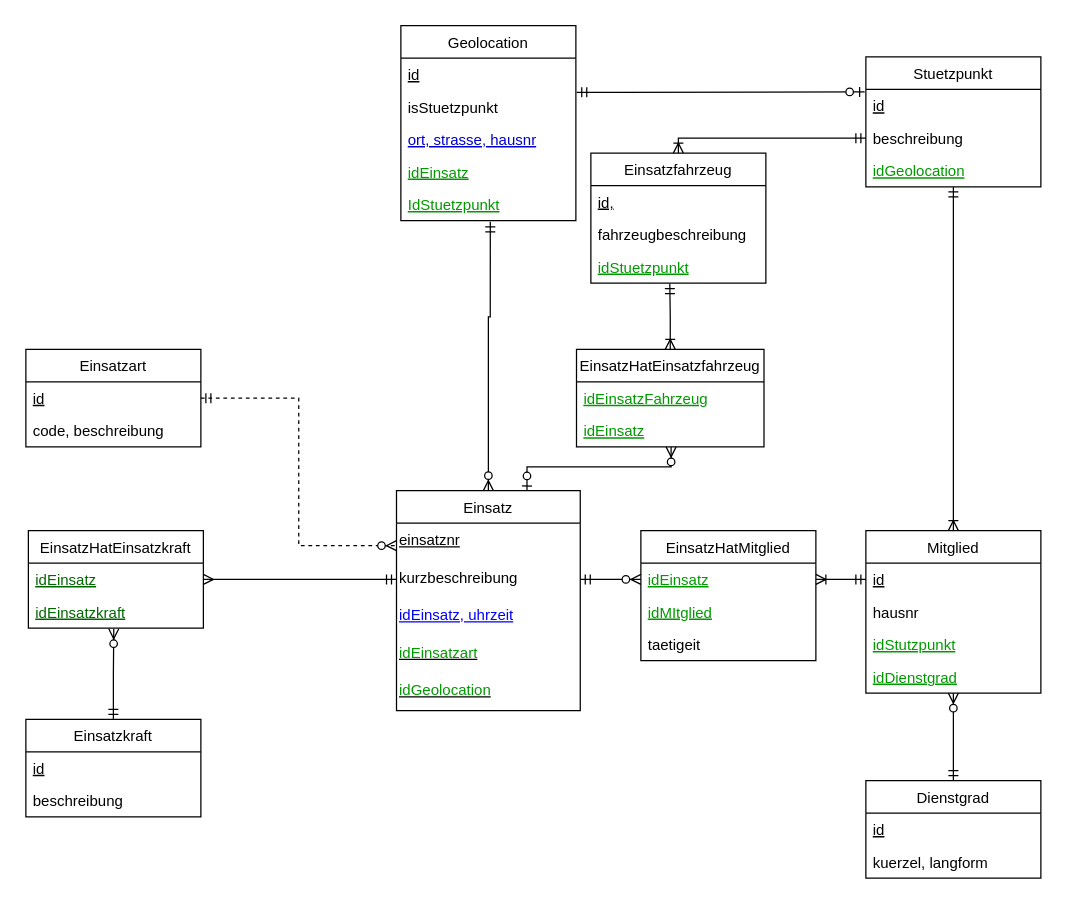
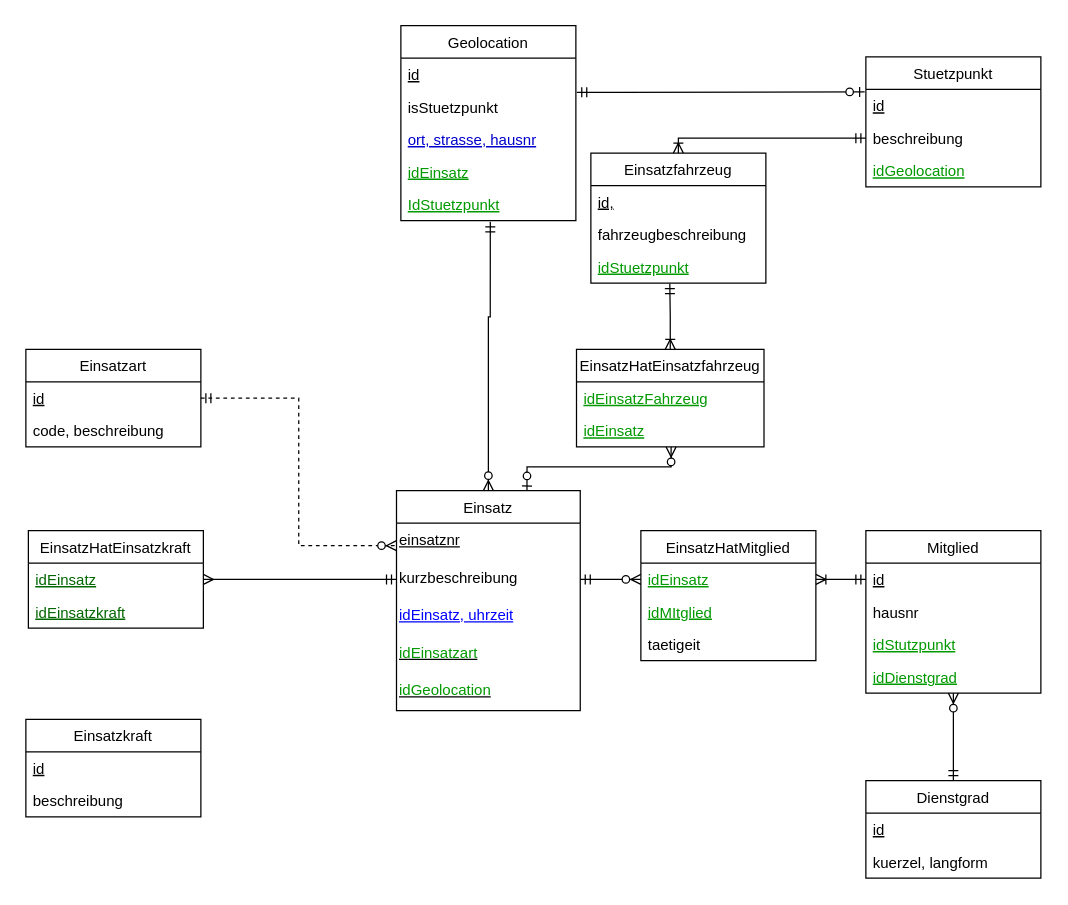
  <mxCell id="0" />
  <mxCell id="1" parent="0" />
  <mxCell id="2" style="edgeStyle=orthogonalEdgeStyle;rounded=0;orthogonalLoop=1;jettySize=auto;html=1;exitX=0.5;exitY=0;exitDx=0;exitDy=0;entryX=0;entryY=0.5;entryDx=0;entryDy=0;startArrow=ERoneToMany;startFill=0;sourcePerimeterSpacing=5;endArrow=ERmandOne;endFill=0;targetPerimeterSpacing=5;strokeColor=#000000;" parent="1" source="3" target="9" edge="1"><mxGeometry relative="1" as="geometry"><Array as="points"><mxPoint x="542" y="110" /></Array></mxGeometry></mxCell>
  <mxCell id="3" value="Einsatzfahrzeug" style="swimlane;fontStyle=0;childLayout=stackLayout;horizontal=1;startSize=26;fillColor=none;horizontalStack=0;resizeParent=1;resizeParentMax=0;resizeLast=0;collapsible=1;marginBottom=0;" parent="1" vertex="1"><mxGeometry x="472" y="122" width="140" height="104" as="geometry" /></mxCell>
  <mxCell id="4" value="id," style="text;strokeColor=none;fillColor=none;align=left;verticalAlign=top;spacingLeft=4;spacingRight=4;overflow=hidden;rotatable=0;points=[[0,0.5],[1,0.5]];portConstraint=eastwest;fontStyle=4" parent="3" vertex="1"><mxGeometry y="26" width="140" height="26" as="geometry" /></mxCell>
  <mxCell id="5" value="fahrzeugbeschreibung" style="text;strokeColor=none;fillColor=none;align=left;verticalAlign=top;spacingLeft=4;spacingRight=4;overflow=hidden;rotatable=0;points=[[0,0.5],[1,0.5]];portConstraint=eastwest;" parent="3" vertex="1"><mxGeometry y="52" width="140" height="26" as="geometry" /></mxCell>
  <mxCell id="6" value="idStuetzpunkt" style="text;strokeColor=none;fillColor=none;align=left;verticalAlign=top;spacingLeft=4;spacingRight=4;overflow=hidden;rotatable=0;points=[[0,0.5],[1,0.5]];portConstraint=eastwest;fontStyle=4;fontColor=#009900;" parent="3" vertex="1"><mxGeometry y="78" width="140" height="26" as="geometry" /></mxCell>
  <mxCell id="7" value="Stuetzpunkt" style="swimlane;fontStyle=0;childLayout=stackLayout;horizontal=1;startSize=26;fillColor=none;horizontalStack=0;resizeParent=1;resizeParentMax=0;resizeLast=0;collapsible=1;marginBottom=0;" parent="1" vertex="1"><mxGeometry x="692" y="45" width="140" height="104" as="geometry" /></mxCell>
  <mxCell id="8" value="id" style="text;strokeColor=none;fillColor=none;align=left;verticalAlign=top;spacingLeft=4;spacingRight=4;overflow=hidden;rotatable=0;points=[[0,0.5],[1,0.5]];portConstraint=eastwest;fontStyle=4" parent="7" vertex="1"><mxGeometry y="26" width="140" height="26" as="geometry" /></mxCell>
  <mxCell id="9" value="beschreibung" style="text;strokeColor=none;fillColor=none;align=left;verticalAlign=top;spacingLeft=4;spacingRight=4;overflow=hidden;rotatable=0;points=[[0,0.5],[1,0.5]];portConstraint=eastwest;" parent="7" vertex="1"><mxGeometry y="52" width="140" height="26" as="geometry" /></mxCell>
  <mxCell id="10" value="idGeolocation" style="text;strokeColor=none;fillColor=none;align=left;verticalAlign=top;spacingLeft=4;spacingRight=4;overflow=hidden;rotatable=0;points=[[0,0.5],[1,0.5]];portConstraint=eastwest;fontColor=#009900;fontStyle=4" parent="7" vertex="1"><mxGeometry y="78" width="140" height="26" as="geometry" /></mxCell>
  <mxCell id="11" value="Einsatz" style="swimlane;fontStyle=0;childLayout=stackLayout;horizontal=1;startSize=26;fillColor=none;horizontalStack=0;resizeParent=1;resizeParentMax=0;resizeLast=0;collapsible=1;marginBottom=0;" parent="1" vertex="1"><mxGeometry x="316.5" y="392" width="147" height="176" as="geometry" /></mxCell>
  <mxCell id="12" value="&lt;u&gt;einsatznr&lt;/u&gt;" style="text;html=1;" parent="11" vertex="1"><mxGeometry y="26" width="147" height="30" as="geometry" /></mxCell>
  <mxCell id="13" value="kurzbeschreibung" style="text;html=1;" parent="11" vertex="1"><mxGeometry y="56" width="147" height="30" as="geometry" /></mxCell>
  <mxCell id="14" value="&lt;font color=&quot;#0000FF&quot;&gt;&lt;u&gt;idEinsatz, uhrzeit&lt;/u&gt;&lt;/font&gt;" style="text;html=1;" parent="11" vertex="1"><mxGeometry y="86" width="147" height="30" as="geometry" /></mxCell>
  <mxCell id="15" value="&lt;u&gt;&lt;font color=&quot;#009900&quot;&gt;idEinsatzart&lt;/font&gt;&lt;/u&gt;" style="text;html=1;" parent="11" vertex="1"><mxGeometry y="116" width="147" height="30" as="geometry" /></mxCell>
  <mxCell id="16" value="&lt;u&gt;&lt;font color=&quot;#009900&quot;&gt;idGeolocation&lt;/font&gt;&lt;/u&gt;" style="text;html=1;" parent="11" vertex="1"><mxGeometry y="146" width="147" height="30" as="geometry" /></mxCell>
  <mxCell id="17" style="rounded=0;orthogonalLoop=1;jettySize=auto;html=1;entryX=-0.007;entryY=0.077;entryDx=0;entryDy=0;entryPerimeter=0;startArrow=ERmandOne;startFill=0;endArrow=ERzeroToOne;endFill=1;edgeStyle=orthogonalEdgeStyle;exitX=1.005;exitY=0.05;exitDx=0;exitDy=0;exitPerimeter=0;" parent="1" source="20" target="8" edge="1"><mxGeometry relative="1" as="geometry"><mxPoint x="532" y="73" as="sourcePoint" /><Array as="points"><mxPoint x="492" y="73" /><mxPoint x="492" y="73" /></Array></mxGeometry></mxCell>
  <mxCell id="18" value="Geolocation" style="swimlane;fontStyle=0;childLayout=stackLayout;horizontal=1;startSize=26;fillColor=none;horizontalStack=0;resizeParent=1;resizeParentMax=0;resizeLast=0;collapsible=1;marginBottom=0;" parent="1" vertex="1"><mxGeometry x="320" y="20" width="140" height="156" as="geometry" /></mxCell>
  <mxCell id="19" value="id&#10;" style="text;strokeColor=none;fillColor=none;align=left;verticalAlign=top;spacingLeft=4;spacingRight=4;overflow=hidden;rotatable=0;points=[[0,0.5],[1,0.5]];portConstraint=eastwest;fontStyle=4" parent="18" vertex="1"><mxGeometry y="26" width="140" height="26" as="geometry" /></mxCell>
  <mxCell id="20" value="isStuetzpunkt" style="text;strokeColor=none;fillColor=none;align=left;verticalAlign=top;spacingLeft=4;spacingRight=4;overflow=hidden;rotatable=0;points=[[0,0.5],[1,0.5]];portConstraint=eastwest;fontStyle=0" parent="18" vertex="1"><mxGeometry y="52" width="140" height="26" as="geometry" /></mxCell>
  <mxCell id="21" value="ort, strasse, hausnr" style="text;strokeColor=none;fillColor=none;align=left;verticalAlign=top;spacingLeft=4;spacingRight=4;overflow=hidden;rotatable=0;points=[[0,0.5],[1,0.5]];portConstraint=eastwest;fontColor=#0000CC;fontStyle=4" parent="18" vertex="1"><mxGeometry y="78" width="140" height="26" as="geometry" /></mxCell>
  <mxCell id="22" value="idEinsatz" style="text;strokeColor=none;fillColor=none;align=left;verticalAlign=top;spacingLeft=4;spacingRight=4;overflow=hidden;rotatable=0;points=[[0,0.5],[1,0.5]];portConstraint=eastwest;fontColor=#009900;fontStyle=4" parent="18" vertex="1"><mxGeometry y="104" width="140" height="26" as="geometry" /></mxCell>
  <mxCell id="23" value="IdStuetzpunkt" style="text;strokeColor=none;fillColor=none;align=left;verticalAlign=top;spacingLeft=4;spacingRight=4;overflow=hidden;rotatable=0;points=[[0,0.5],[1,0.5]];portConstraint=eastwest;fontColor=#009900;fontStyle=4" parent="18" vertex="1"><mxGeometry y="130" width="140" height="26" as="geometry" /></mxCell>
  <mxCell id="24" style="edgeStyle=orthogonalEdgeStyle;rounded=0;orthogonalLoop=1;jettySize=auto;html=1;entryX=0;entryY=0.25;entryDx=0;entryDy=0;startArrow=ERmandOne;startFill=0;endArrow=ERzeroToMany;endFill=1;dashed=1;" parent="1" source="25" target="11" edge="1"><mxGeometry relative="1" as="geometry" /></mxCell>
  <mxCell id="25" value="Einsatzart" style="swimlane;fontStyle=0;childLayout=stackLayout;horizontal=1;startSize=26;fillColor=none;horizontalStack=0;resizeParent=1;resizeParentMax=0;resizeLast=0;collapsible=1;marginBottom=0;" parent="1" vertex="1"><mxGeometry x="20" y="279" width="140" height="78" as="geometry" /></mxCell>
  <mxCell id="26" value="id" style="text;strokeColor=none;fillColor=none;align=left;verticalAlign=top;spacingLeft=4;spacingRight=4;overflow=hidden;rotatable=0;points=[[0,0.5],[1,0.5]];portConstraint=eastwest;fontStyle=4" parent="25" vertex="1"><mxGeometry y="26" width="140" height="26" as="geometry" /></mxCell>
  <mxCell id="27" value="code, beschreibung" style="text;strokeColor=none;fillColor=none;align=left;verticalAlign=top;spacingLeft=4;spacingRight=4;overflow=hidden;rotatable=0;points=[[0,0.5],[1,0.5]];portConstraint=eastwest;" parent="25" vertex="1"><mxGeometry y="52" width="140" height="26" as="geometry" /></mxCell>
- <mxCell id="28" style="edgeStyle=orthogonalEdgeStyle;rounded=0;orthogonalLoop=1;jettySize=auto;html=1;entryX=0.5;entryY=1;entryDx=0;entryDy=0;endArrow=ERmandOne;endFill=0;startArrow=ERoneToMany;startFill=0;" parent="1" source="29" target="7" edge="1"><mxGeometry relative="1" as="geometry" /></mxCell>
  <mxCell id="29" value="Mitglied" style="swimlane;fontStyle=0;childLayout=stackLayout;horizontal=1;startSize=26;fillColor=none;horizontalStack=0;resizeParent=1;resizeParentMax=0;resizeLast=0;collapsible=1;marginBottom=0;" parent="1" vertex="1"><mxGeometry x="692" y="424" width="140" height="130" as="geometry" /></mxCell>
  <mxCell id="30" value="id" style="text;strokeColor=none;fillColor=none;align=left;verticalAlign=top;spacingLeft=4;spacingRight=4;overflow=hidden;rotatable=0;points=[[0,0.5],[1,0.5]];portConstraint=eastwest;fontStyle=4" parent="29" vertex="1"><mxGeometry y="26" width="140" height="26" as="geometry" /></mxCell>
  <mxCell id="31" value="hausnr" style="text;strokeColor=none;fillColor=none;align=left;verticalAlign=top;spacingLeft=4;spacingRight=4;overflow=hidden;rotatable=0;points=[[0,0.5],[1,0.5]];portConstraint=eastwest;" parent="29" vertex="1"><mxGeometry y="52" width="140" height="26" as="geometry" /></mxCell>
  <mxCell id="32" value="idStutzpunkt" style="text;strokeColor=none;fillColor=none;align=left;verticalAlign=top;spacingLeft=4;spacingRight=4;overflow=hidden;rotatable=0;points=[[0,0.5],[1,0.5]];portConstraint=eastwest;fontColor=#009900;fontStyle=4" parent="29" vertex="1"><mxGeometry y="78" width="140" height="26" as="geometry" /></mxCell>
  <mxCell id="33" value="idDienstgrad" style="text;strokeColor=none;fillColor=none;align=left;verticalAlign=top;spacingLeft=4;spacingRight=4;overflow=hidden;rotatable=0;points=[[0,0.5],[1,0.5]];portConstraint=eastwest;fontColor=#009900;fontStyle=4" parent="29" vertex="1"><mxGeometry y="104" width="140" height="26" as="geometry" /></mxCell>
  <mxCell id="34" style="edgeStyle=orthogonalEdgeStyle;rounded=0;orthogonalLoop=1;jettySize=auto;html=1;entryX=0.5;entryY=1;entryDx=0;entryDy=0;startArrow=ERmandOne;startFill=0;endArrow=ERzeroToMany;endFill=1;" parent="1" source="35" target="29" edge="1"><mxGeometry relative="1" as="geometry" /></mxCell>
  <mxCell id="35" value="Dienstgrad" style="swimlane;fontStyle=0;childLayout=stackLayout;horizontal=1;startSize=26;fillColor=none;horizontalStack=0;resizeParent=1;resizeParentMax=0;resizeLast=0;collapsible=1;marginBottom=0;" parent="1" vertex="1"><mxGeometry x="692" y="624" width="140" height="78" as="geometry" /></mxCell>
  <mxCell id="36" value="id" style="text;strokeColor=none;fillColor=none;align=left;verticalAlign=top;spacingLeft=4;spacingRight=4;overflow=hidden;rotatable=0;points=[[0,0.5],[1,0.5]];portConstraint=eastwest;fontStyle=4" parent="35" vertex="1"><mxGeometry y="26" width="140" height="26" as="geometry" /></mxCell>
  <mxCell id="37" value="kuerzel, langform" style="text;strokeColor=none;fillColor=none;align=left;verticalAlign=top;spacingLeft=4;spacingRight=4;overflow=hidden;rotatable=0;points=[[0,0.5],[1,0.5]];portConstraint=eastwest;" parent="35" vertex="1"><mxGeometry y="52" width="140" height="26" as="geometry" /></mxCell>
- <mxCell id="38" style="edgeStyle=orthogonalEdgeStyle;rounded=0;orthogonalLoop=1;jettySize=auto;html=1;entryX=0.488;entryY=1.019;entryDx=0;entryDy=0;entryPerimeter=0;startArrow=ERmandOne;startFill=0;endArrow=ERzeroToMany;endFill=1;" parent="1" source="39" target="45" edge="1"><mxGeometry relative="1" as="geometry" /></mxCell>
  <mxCell id="39" value="Einsatzkraft" style="swimlane;fontStyle=0;childLayout=stackLayout;horizontal=1;startSize=26;fillColor=none;horizontalStack=0;resizeParent=1;resizeParentMax=0;resizeLast=0;collapsible=1;marginBottom=0;" parent="1" vertex="1"><mxGeometry x="20" y="575" width="140" height="78" as="geometry" /></mxCell>
  <mxCell id="40" value="id" style="text;strokeColor=none;fillColor=none;align=left;verticalAlign=top;spacingLeft=4;spacingRight=4;overflow=hidden;rotatable=0;points=[[0,0.5],[1,0.5]];portConstraint=eastwest;fontStyle=4" parent="39" vertex="1"><mxGeometry y="26" width="140" height="26" as="geometry" /></mxCell>
  <mxCell id="41" value="beschreibung" style="text;strokeColor=none;fillColor=none;align=left;verticalAlign=top;spacingLeft=4;spacingRight=4;overflow=hidden;rotatable=0;points=[[0,0.5],[1,0.5]];portConstraint=eastwest;" parent="39" vertex="1"><mxGeometry y="52" width="140" height="26" as="geometry" /></mxCell>
  <mxCell id="42" style="edgeStyle=orthogonalEdgeStyle;rounded=0;orthogonalLoop=1;jettySize=auto;html=1;entryX=0;entryY=0.5;entryDx=0;entryDy=0;startArrow=ERmany;startFill=0;endArrow=ERmandOne;endFill=0;exitX=1;exitY=0.5;exitDx=0;exitDy=0;" parent="1" source="44" target="13" edge="1"><mxGeometry relative="1" as="geometry"><Array as="points"><mxPoint x="312" y="463" /></Array><mxPoint x="329.235" y="507.235" as="targetPoint" /></mxGeometry></mxCell>
  <mxCell id="43" value="EinsatzHatEinsatzkraft" style="swimlane;fontStyle=0;childLayout=stackLayout;horizontal=1;startSize=26;fillColor=none;horizontalStack=0;resizeParent=1;resizeParentMax=0;resizeLast=0;collapsible=1;marginBottom=0;labelBackgroundColor=none;strokeColor=#000000;align=center;html=0;" parent="1" vertex="1"><mxGeometry x="22" y="424" width="140" height="78" as="geometry" /></mxCell>
  <mxCell id="44" value="idEinsatz" style="text;strokeColor=none;fillColor=none;align=left;verticalAlign=top;spacingLeft=4;spacingRight=4;overflow=hidden;rotatable=0;points=[[0,0.5],[1,0.5]];portConstraint=eastwest;fontColor=#006600;fontStyle=4" parent="43" vertex="1"><mxGeometry y="26" width="140" height="26" as="geometry" /></mxCell>
  <mxCell id="45" value="idEinsatzkraft" style="text;align=left;verticalAlign=top;spacingLeft=4;spacingRight=4;overflow=hidden;rotatable=0;points=[[0,0.5],[1,0.5]];portConstraint=eastwest;fontStyle=4;fontColor=#006600;" parent="43" vertex="1"><mxGeometry y="52" width="140" height="26" as="geometry" /></mxCell>
  <mxCell id="46" style="edgeStyle=orthogonalEdgeStyle;rounded=0;orthogonalLoop=1;jettySize=auto;html=1;entryX=0.75;entryY=0;entryDx=0;entryDy=0;startArrow=ERzeroToMany;startFill=1;endArrow=ERzeroToOne;endFill=1;" parent="1" edge="1"><mxGeometry relative="1" as="geometry"><mxPoint x="536.176" y="357" as="sourcePoint" /><mxPoint x="420.882" y="392.294" as="targetPoint" /><Array as="points"><mxPoint x="536" y="373" /><mxPoint x="421" y="373" /></Array></mxGeometry></mxCell>
  <mxCell id="47" style="edgeStyle=orthogonalEdgeStyle;rounded=0;orthogonalLoop=1;jettySize=auto;html=1;exitX=0.5;exitY=0;exitDx=0;exitDy=0;entryX=0.451;entryY=1.016;entryDx=0;entryDy=0;entryPerimeter=0;startArrow=ERoneToMany;startFill=0;endArrow=ERmandOne;endFill=0;fontColor=#009900;" parent="1" source="48" target="6" edge="1"><mxGeometry relative="1" as="geometry" /></mxCell>
  <mxCell id="48" value="EinsatzHatEinsatzfahrzeug" style="swimlane;fontStyle=0;childLayout=stackLayout;horizontal=1;startSize=26;fillColor=none;horizontalStack=0;resizeParent=1;resizeParentMax=0;resizeLast=0;collapsible=1;marginBottom=0;" parent="1" vertex="1"><mxGeometry x="460.5" y="279" width="150" height="78" as="geometry" /></mxCell>
  <mxCell id="49" value="idEinsatzFahrzeug" style="text;strokeColor=none;fillColor=none;align=left;verticalAlign=top;spacingLeft=4;spacingRight=4;overflow=hidden;rotatable=0;points=[[0,0.5],[1,0.5]];portConstraint=eastwest;fontStyle=4;fontColor=#009900;" parent="48" vertex="1"><mxGeometry y="26" width="150" height="26" as="geometry" /></mxCell>
  <mxCell id="50" value="idEinsatz" style="text;strokeColor=none;fillColor=none;align=left;verticalAlign=top;spacingLeft=4;spacingRight=4;overflow=hidden;rotatable=0;points=[[0,0.5],[1,0.5]];portConstraint=eastwest;fontColor=#009900;fontStyle=4" parent="48" vertex="1"><mxGeometry y="52" width="150" height="26" as="geometry" /></mxCell>
  <mxCell id="51" value="EinsatzHatMitglied" style="swimlane;fontStyle=0;childLayout=stackLayout;horizontal=1;startSize=26;fillColor=none;horizontalStack=0;resizeParent=1;resizeParentMax=0;resizeLast=0;collapsible=1;marginBottom=0;fontColor=#000000;" parent="1" vertex="1"><mxGeometry x="512" y="424" width="140" height="104" as="geometry" /></mxCell>
  <mxCell id="52" value="idEinsatz" style="text;strokeColor=none;fillColor=none;align=left;verticalAlign=top;spacingLeft=4;spacingRight=4;overflow=hidden;rotatable=0;points=[[0,0.5],[1,0.5]];portConstraint=eastwest;fontStyle=4;fontColor=#009900;" parent="51" vertex="1"><mxGeometry y="26" width="140" height="26" as="geometry" /></mxCell>
  <mxCell id="53" value="idMItglied" style="text;strokeColor=none;fillColor=none;align=left;verticalAlign=top;spacingLeft=4;spacingRight=4;overflow=hidden;rotatable=0;points=[[0,0.5],[1,0.5]];portConstraint=eastwest;fontStyle=4;fontColor=#009900;" parent="51" vertex="1"><mxGeometry y="52" width="140" height="26" as="geometry" /></mxCell>
  <mxCell id="54" value="taetigeit" style="text;strokeColor=none;fillColor=none;align=left;verticalAlign=top;spacingLeft=4;spacingRight=4;overflow=hidden;rotatable=0;points=[[0,0.5],[1,0.5]];portConstraint=eastwest;fontStyle=0;fontColor=#000000;" parent="51" vertex="1"><mxGeometry y="78" width="140" height="26" as="geometry" /></mxCell>
  <mxCell id="55" style="edgeStyle=orthogonalEdgeStyle;rounded=0;orthogonalLoop=1;jettySize=auto;html=1;entryX=0;entryY=0.5;entryDx=0;entryDy=0;startArrow=ERmandOne;startFill=0;endArrow=ERzeroToMany;endFill=1;fontColor=#009900;" parent="1" source="13" target="52" edge="1"><mxGeometry relative="1" as="geometry" /></mxCell>
  <mxCell id="56" style="edgeStyle=orthogonalEdgeStyle;rounded=0;orthogonalLoop=1;jettySize=auto;html=1;entryX=0;entryY=0.5;entryDx=0;entryDy=0;startArrow=ERoneToMany;startFill=0;endArrow=ERmandOne;endFill=0;fontColor=#009900;" parent="1" source="52" target="30" edge="1"><mxGeometry relative="1" as="geometry" /></mxCell>
  <mxCell id="57" style="edgeStyle=orthogonalEdgeStyle;rounded=0;orthogonalLoop=1;jettySize=auto;html=1;entryX=0.5;entryY=0;entryDx=0;entryDy=0;endArrow=ERzeroToMany;endFill=1;startArrow=ERmandOne;startFill=0;exitX=0.511;exitY=1.038;exitDx=0;exitDy=0;exitPerimeter=0;" parent="1" source="23" target="11" edge="1"><mxGeometry relative="1" as="geometry"><Array as="points"><mxPoint x="392" y="253" /><mxPoint x="390" y="253" /></Array><mxPoint x="292" y="253" as="sourcePoint" /><mxPoint x="361" y="263.059" as="targetPoint" /></mxGeometry></mxCell>
